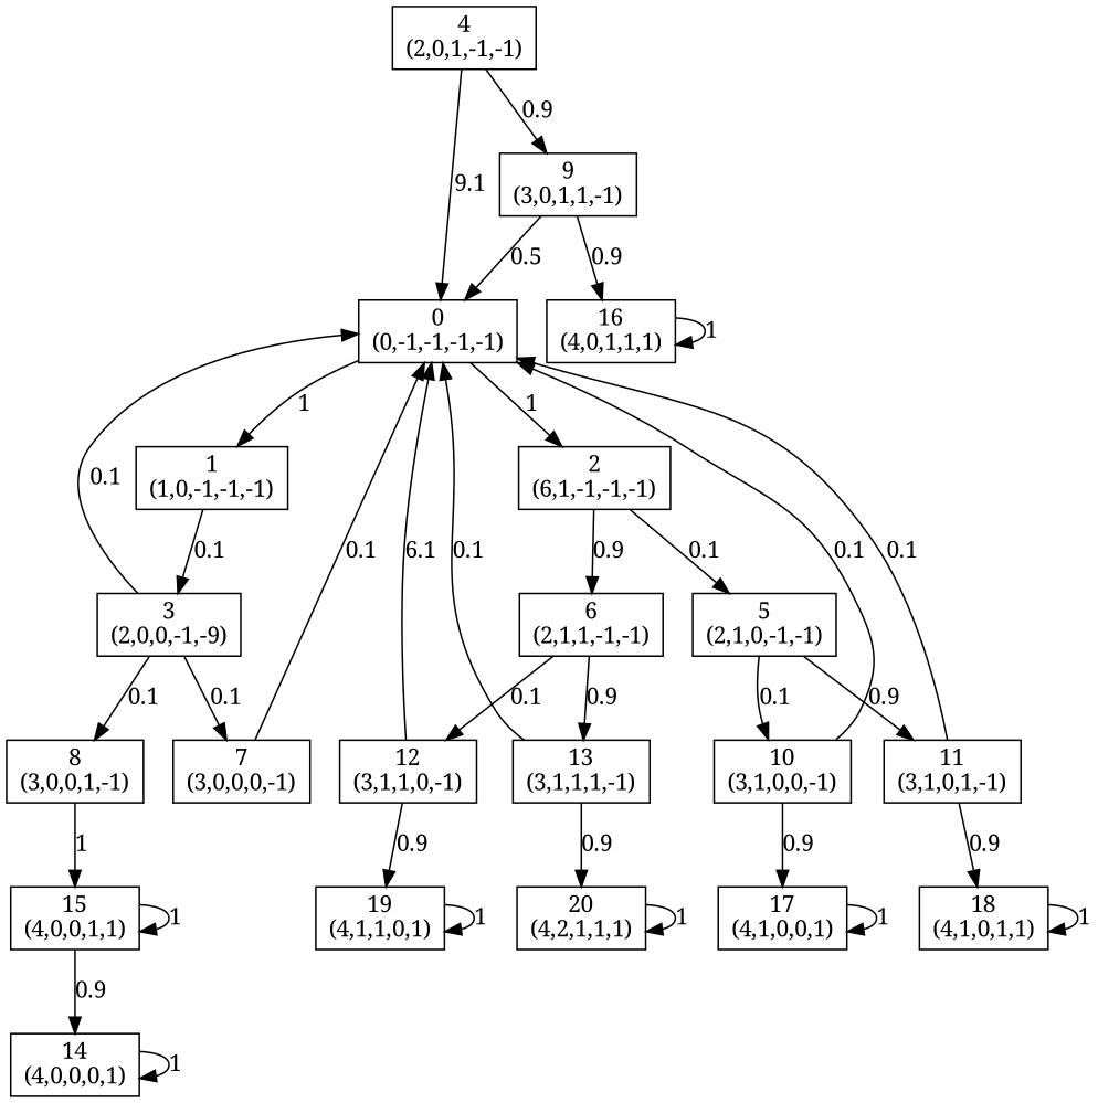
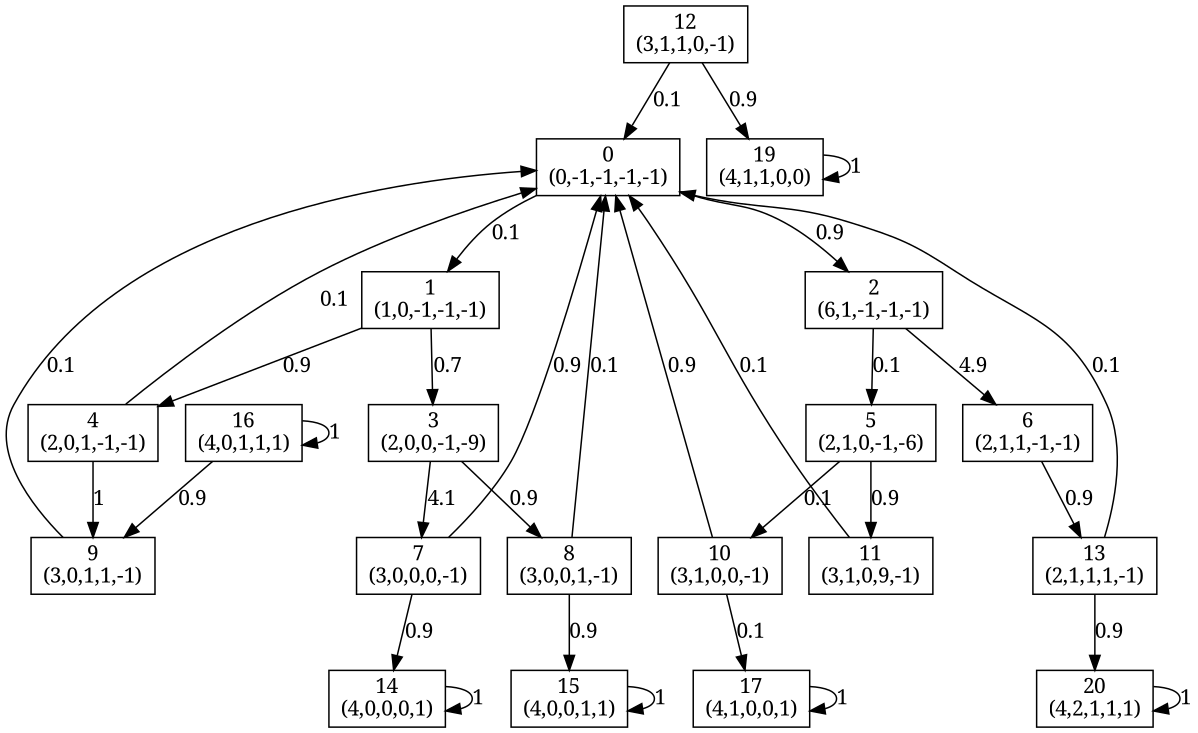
  digraph {
    fontname="Noto Serif"
    node [fontname="Noto Serif" shape=box]
    edge [fontname="Noto Serif"]
    n1 [label="0\n(0,-1,-1,-1,-1)"]
    n2 [label="1\n(1,0,-1,-1,-1)"]
    n3 [label="2\n(6,1,-1,-1,-1)"]
    n4 [label="3\n(2,0,0,-1,-9)"]
    n5 [label="4\n(2,0,1,-1,-1)"]
-   n6 [label="5\n(2,1,0,-1,-1)"]
+   n6 [label="5\n(2,1,0,-1,-6)"]
    n7 [label="6\n(2,1,1,-1,-1)"]
    n8 [label="7\n(3,0,0,0,-1)"]
    n9 [label="8\n(3,0,0,1,-1)"]
    n10 [label="9\n(3,0,1,1,-1)"]
    n11 [label="10\n(3,1,0,0,-1)"]
-   n12 [label="11\n(3,1,0,1,-1)"]
+   n12 [label="11\n(3,1,0,9,-1)"]
    n13 [label="12\n(3,1,1,0,-1)"]
-   n14 [label="13\n(3,1,1,1,-1)"]
+   n14 [label="13\n(2,1,1,1,-1)"]
    n15 [label="14\n(4,0,0,0,1)"]
    n16 [label="15\n(4,0,0,1,1)"]
    n17 [label="16\n(4,0,1,1,1)"]
    n18 [label="17\n(4,1,0,0,1)"]
-   n19 [label="18\n(4,1,0,1,1)"]
-   n20 [label="19\n(4,1,1,0,1)"]
+   n20 [label="19\n(4,1,1,0,0)"]
    n21 [label="20\n(4,2,1,1,1)"]
-   n1 -> n2 [label=1]
-   n1 -> n3 [label=1]
-   n2 -> n4 [label=0.1]
+   n1 -> n2 [label=0.1]
+   n1 -> n3 [label=0.9]
+   n2 -> n4 [label=0.7]
+   n2 -> n5 [label=0.9]
    n3 -> n6 [label=0.1]
-   n3 -> n7 [label=0.9]
-   n4 -> n8 [label=0.1]
-   n4 -> n9 [label=0.1]
-   n5 -> n1 [label=9.1]
-   n5 -> n10 [label=0.9]
+   n3 -> n7 [label=4.9]
+   n4 -> n8 [label=4.1]
+   n4 -> n9 [label=0.9]
+   n5 -> n1 [label=0.1]
+   n5 -> n10 [label=1]
    n6 -> n11 [label=0.1]
    n6 -> n12 [label=0.9]
-   n7 -> n13 [label=0.1]
    n7 -> n14 [label=0.9]
-   n8 -> n1 [label=0.1]
-   n16 -> n15 [label=0.9]
-   n4 -> n1 [label=0.1]
-   n9 -> n16 [label=1]
-   n10 -> n1 [label=0.5]
-   n10 -> n17 [label=0.9]
-   n11 -> n1 [label=0.1]
-   n11 -> n18 [label=0.9]
+   n8 -> n1 [label=0.9]
+   n8 -> n15 [label=0.9]
+   n9 -> n1 [label=0.1]
+   n9 -> n16 [label=0.9]
+   n10 -> n1 [label=0.1]
+   n17 -> n10 [label=0.9]
+   n11 -> n1 [label=0.9]
+   n11 -> n18 [label=0.1]
    n12 -> n1 [label=0.1]
-   n12 -> n19 [label=0.9]
-   n13 -> n1 [label=6.1]
+   n13 -> n1 [label=0.1]
    n13 -> n20 [label=0.9]
    n14 -> n1 [label=0.1]
    n14 -> n21 [label=0.9]
    n15 -> n15 [label=1]
    n16 -> n16 [label=1]
    n17 -> n17 [label=1]
    n18 -> n18 [label=1]
-   n19 -> n19 [label=1]
    n20 -> n20 [label=1]
    n21 -> n21 [label=1]
  }
